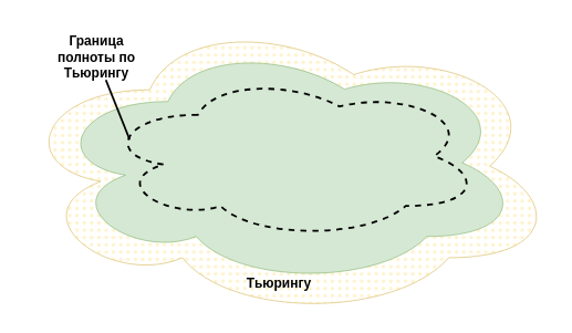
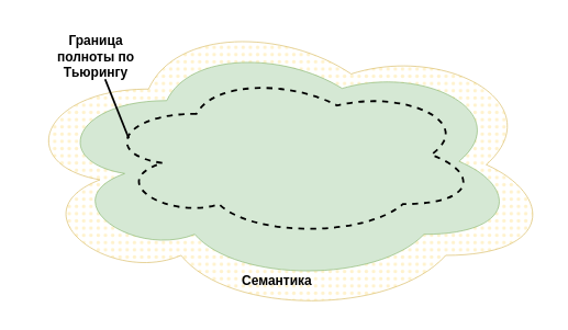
  <mxCell id="0" />
  <mxCell id="1" parent="0" />
  <mxCell id="2" value="" style="ellipse;shape=cloud;whiteSpace=wrap;html=1;fillColor=#fff2cc;strokeColor=#d6b656;fillStyle=dots;" parent="1" vertex="1"><mxGeometry x="20" y="20" width="820" height="460" as="geometry" /></mxCell>
  <mxCell id="3" value="" style="ellipse;shape=cloud;whiteSpace=wrap;html=1;fillColor=#d5e8d4;strokeColor=#82b366;" parent="1" vertex="1"><mxGeometry x="75" y="60" width="710" height="370" as="geometry" /></mxCell>
  <mxCell id="4" value="" style="ellipse;shape=cloud;whiteSpace=wrap;html=1;strokeWidth=3;dashed=1;fillColor=none;" vertex="1" parent="1"><mxGeometry x="155" y="110" width="570" height="250" as="geometry" /></mxCell>
- <mxCell id="5" value="Тьюрингу" style="text;html=1;align=center;verticalAlign=middle;whiteSpace=wrap;rounded=0;fontSize=20;fontStyle=1" parent="1" vertex="1"><mxGeometry x="315" y="410" width="210" height="30" as="geometry" /></mxCell>
+ <mxCell id="5" value="Семантика" style="text;html=1;align=center;verticalAlign=middle;whiteSpace=wrap;rounded=0;fontSize=20;fontStyle=1" parent="1" vertex="1"><mxGeometry x="315" y="410" width="210" height="30" as="geometry" /></mxCell>
  <mxCell id="6" value="Граница полноты по Тьюрингу" style="text;html=1;align=center;verticalAlign=middle;whiteSpace=wrap;rounded=0;fontSize=20;fontStyle=1" vertex="1" parent="1"><mxGeometry x="65" y="50" width="160" height="70" as="geometry" /></mxCell>
  <mxCell id="7" value="" style="endArrow=none;html=1;exitX=0.07;exitY=0.4;exitDx=0;exitDy=0;exitPerimeter=0;strokeWidth=3;" edge="1" parent="1" source="4" target="6"><mxGeometry width="50" height="50" relative="1" as="geometry"><mxPoint x="405" y="340" as="sourcePoint" /><mxPoint x="455" y="290" as="targetPoint" /></mxGeometry></mxCell>
